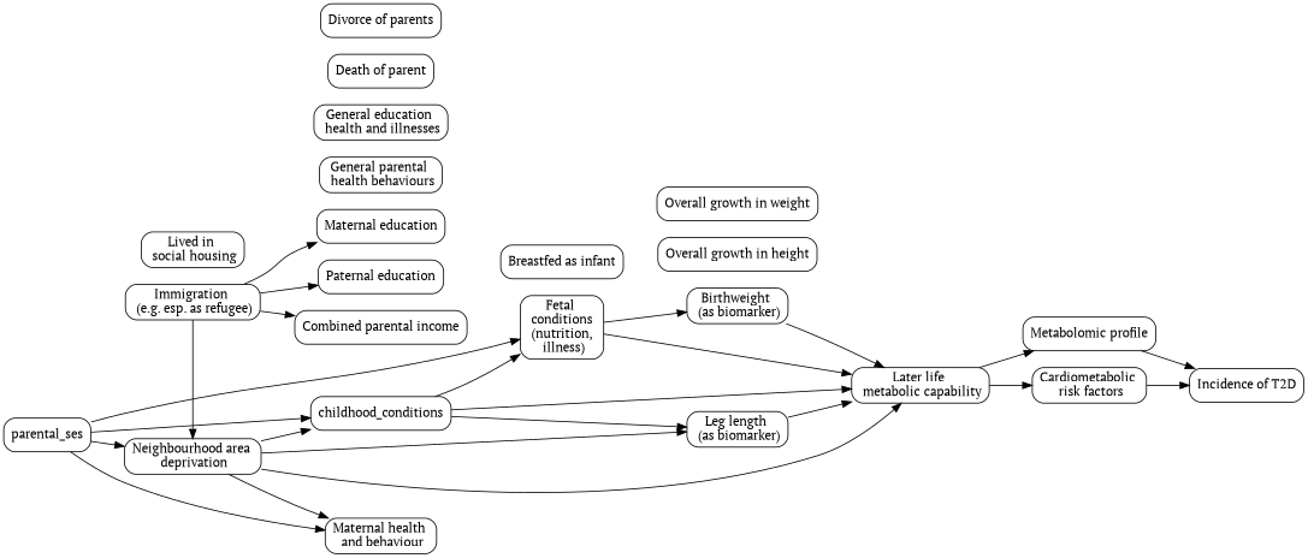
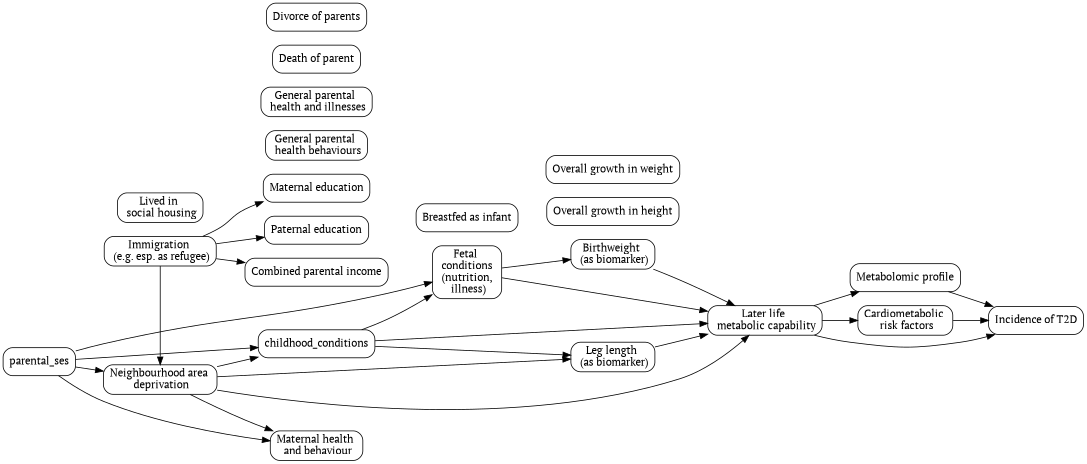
  digraph {
    fontname="PT Serif"
    rankdir=LR
    node [fontname="PT Serif" shape=box style=rounded]
    edge [fontname="PT Serif"]
    n1 [label="Immigration \n (e.g. esp. as refugee)"]
    n2 [label="Neighbourhood area \n deprivation"]
    n3 [label="Lived in \n social housing"]
    n4 [label="Combined parental income"]
    n5 [label="Maternal education"]
    n6 [label="Paternal education"]
    n7 [label="Maternal health \n and behaviour"]
    n8 [label="General parental \n health behaviours"]
-   n9 [label="General education \n health and illnesses"]
+   n9 [label="General parental \n health and illnesses"]
    n10 [label="Death of parent"]
    n11 [label="Divorce of parents"]
    n12 [label="Fetal \n conditions \n (nutrition, \n illness)"]
    n13 [label="Breastfed as infant"]
    n14 [label="Leg length \n (as biomarker)"]
    n15 [label="Overall growth in height"]
    n16 [label="Overall growth in weight"]
    n17 [label="Birthweight \n (as biomarker)"]
    n18 [label="Metabolomic profile"]
    n19 [label="Cardiometabolic \n risk factors"]
    n20 [label="Incidence of T2D"]
    n21 [label="Later life \n metabolic capability"]
    childhood_conditions
    parental_ses
    subgraph sub_1 {
      rank=same
      n1
      n2
      n3
    }
    subgraph sub_2 {
      rank=same
      n4
      n5
      n6
      n7
      n8
      n9
      n10
      n11
    }
    subgraph sub_3 {
      rank=same
      n12
      n13
    }
    subgraph sub_4 {
      rank=same
      n14
      n15
      n16
      n17
    }
    subgraph sub_5 {
      rank=same
      n18
      n19
    }
    subgraph sub_6 {
      rank=same
      n20
    }
    n1 -> n2
    n1 -> n4
    n1 -> n5
    n1 -> n6
    n2 -> n7
    n2 -> n14
    n2 -> n21
    n2 -> childhood_conditions
    n12 -> n17
    n12 -> n21
    n14 -> n21
    n17 -> n21
    n18 -> n20
    n19 -> n20
    n21 -> n18
    n21 -> n19
+   n21 -> n20
    childhood_conditions -> n12
    childhood_conditions -> n14
    childhood_conditions -> n21
    parental_ses -> n2
    parental_ses -> n7
    parental_ses -> n12
    parental_ses -> childhood_conditions
  }
